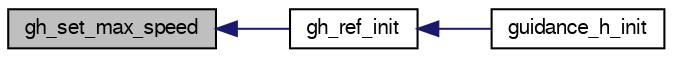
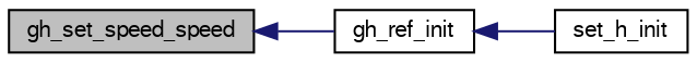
  digraph {
    rankdir=LR
    node [color=black fillcolor=white fontname=FreeSans fontsize=10 shape=record style=filled]
    edge [color=midnightblue dir=back fontname=FreeSans fontsize=10 labelfontname=FreeSans labelfontsize=10 style=solid]
-   n1 [fillcolor=grey75 fontcolor=black height=0.2 label=gh_set_max_speed width=0.4]
+   n1 [fillcolor=grey75 fontcolor=black height=0.2 label=gh_set_speed_speed width=0.4]
    n2 [height=0.2 label=gh_ref_init width=0.4]
-   n3 [height=0.2 label=guidance_h_init width=0.4]
+   n3 [height=0.2 label=set_h_init width=0.4]
    n1 -> n2
    n2 -> n3
  }
